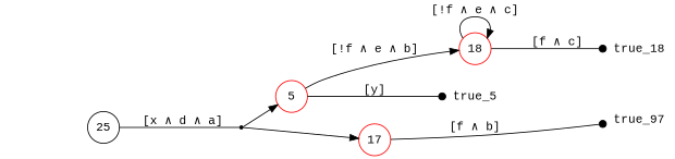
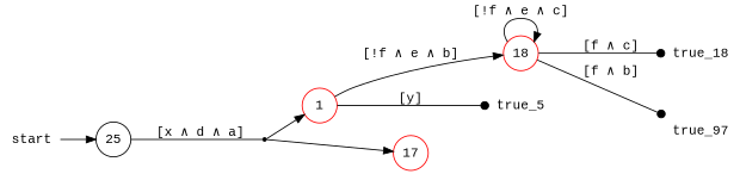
  digraph {
    arrowType=open
    fontname="Liberation Mono"
    fontsize=10
    rank=same
    rankdir=LR
    node [fontname="Liberation Mono" shape=plaintext]
    edge [fontname="Liberation Mono"]
+   n1 [label=start]
    25 [color=black fixedsize=true shape=circle]
    conj_25_0 [shape=point]
-   5 [color=red fixedsize=true shape=circle]
+   5 [color=red fixedsize=true shape=circle label=1]
    17 [color=red fixedsize=true shape=circle]
    true_5
    18 [color=red fixedsize=true shape=circle]
    n8 [label=true_97]
    true_18
+   n1 -> 25
    25 -> conj_25_0 [dir=none label=" [x &and; d &and; a]"]
    conj_25_0 -> 5
    conj_25_0 -> 17
    5 -> true_5 [arrowhead=dot label=" [y] "]
    5 -> 18 [label=" [!f &and; e &and; b] "]
-   17 -> n8 [arrowhead=dot label=" [f &and; b] "]
+   18 -> n8 [arrowhead=dot label=" [f &and; b] "]
    18 -> 18 [label=" [!f &and; e &and; c] "]
    18 -> true_18 [arrowhead=dot label=" [f &and; c] "]
  }
